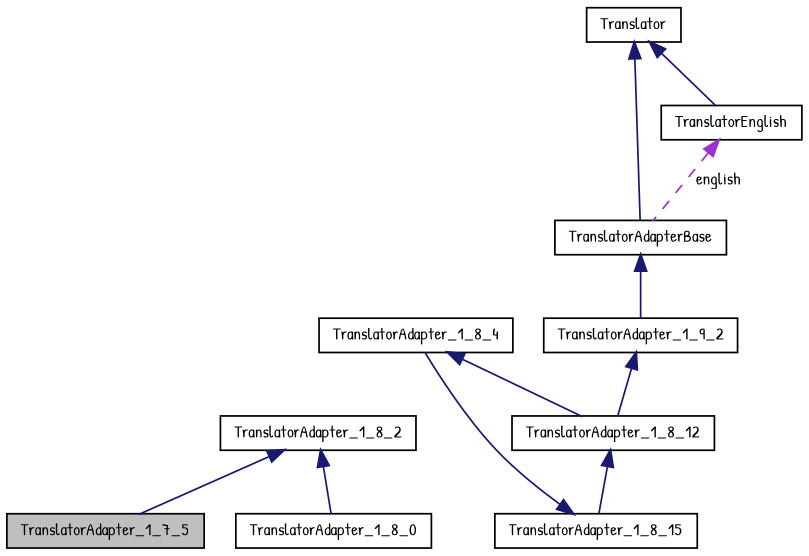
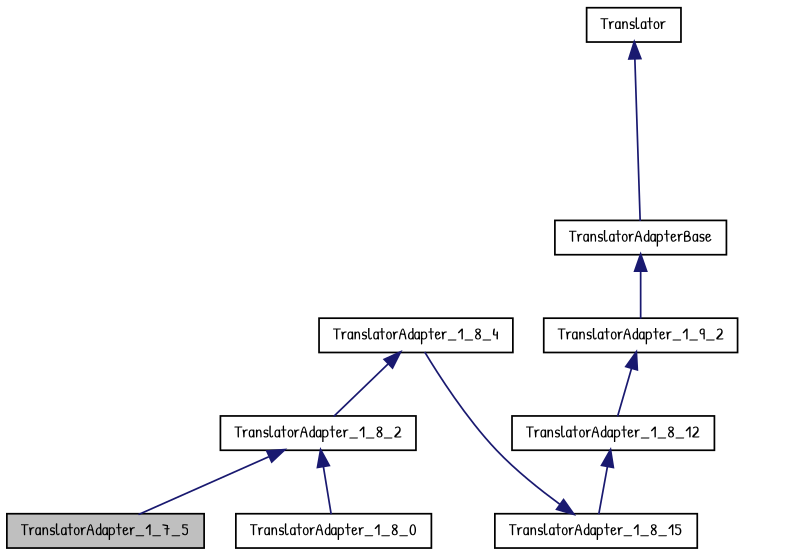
  digraph {
    fontname="Patrick Hand"
    node [color=black fillcolor=white fontname="Patrick Hand" fontsize=10 shape=record style=filled]
    edge [color=midnightblue dir=back fontname="Patrick Hand" fontsize=10 labelfontname=Helvetica labelfontsize=10 style=solid]
    n1 [fillcolor=grey75 fontcolor=black height=0.2 label=TranslatorAdapter_1_7_5 width=0.4]
    n2 [height=0.2 label=TranslatorAdapter_1_8_0 width=0.4]
    n3 [height=0.2 label=TranslatorAdapter_1_8_2 width=0.4]
    n4 [height=0.2 label=TranslatorAdapter_1_8_4 width=0.4]
    n5 [height=0.2 label=TranslatorAdapter_1_8_15 width=0.4]
    n6 [height=0.2 label=TranslatorAdapter_1_8_12 width=0.4]
    n7 [height=0.2 label=TranslatorAdapter_1_9_2 width=0.4]
    n8 [height=0.2 label=TranslatorAdapterBase width=0.4]
    n9 [height=0.2 label=Translator width=0.4]
-   n10 [height=0.2 label=TranslatorEnglish width=0.4]
    n3 -> n1
    n3 -> n2
-   n4 -> n6
+   n4 -> n3
    n5 -> n4
    n6 -> n5
    n7 -> n6
    n8 -> n7
    n9 -> n8
-   n9 -> n10
-   n10 -> n8 [color=darkorchid3 label=" english" style=dashed]
  }
